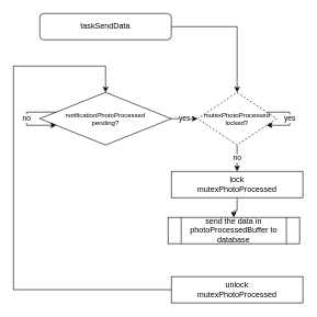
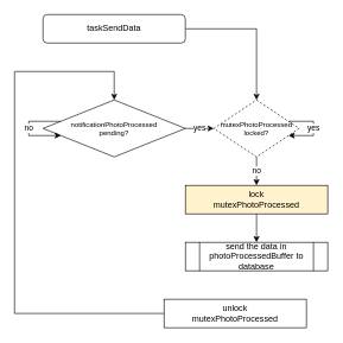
  <mxCell id="0" />
  <mxCell id="1" parent="0" />
  <mxCell id="2" value="" style="edgeStyle=orthogonalEdgeStyle;rounded=0;orthogonalLoop=1;jettySize=auto;html=1;fontSize=10;" parent="1" source="3" target="7" edge="1"><mxGeometry relative="1" as="geometry"><mxPoint x="160" y="100" as="targetPoint" /></mxGeometry></mxCell>
  <mxCell id="3" value="taskSendData" style="rounded=1;whiteSpace=wrap;html=1;" parent="1" vertex="1"><mxGeometry x="60" width="200" height="40" as="geometry" y="20" /></mxCell>
  <mxCell id="4" value="yes" style="edgeStyle=orthogonalEdgeStyle;rounded=0;orthogonalLoop=1;jettySize=auto;html=1;" parent="1" source="5" target="7" edge="1"><mxGeometry relative="1" as="geometry" /></mxCell>
  <mxCell id="5" value="notificationPhotoProcessed&lt;br&gt;pending?" style="rhombus;whiteSpace=wrap;html=1;fontSize=10;" parent="1" vertex="1"><mxGeometry x="60" y="140" width="200" height="80" as="geometry" /></mxCell>
  <mxCell id="6" value="no" style="edgeStyle=orthogonalEdgeStyle;rounded=0;orthogonalLoop=1;jettySize=auto;html=1;" parent="1" source="7" target="10" edge="1"><mxGeometry relative="1" as="geometry" /></mxCell>
  <mxCell id="7" value="mutexPhotoProcessed&lt;br style=&quot;font-size: 10px&quot;&gt;locked?" style="rhombus;whiteSpace=wrap;html=1;fontSize=10;dashed=1;" parent="1" vertex="1"><mxGeometry x="300" y="140" width="120" height="80" as="geometry" /></mxCell>
  <mxCell id="8" value="yes" style="edgeStyle=orthogonalEdgeStyle;rounded=0;orthogonalLoop=1;jettySize=auto;html=1;" parent="1" source="7" target="7" edge="1"><mxGeometry relative="1" as="geometry" /></mxCell>
  <mxCell id="9" style="edgeStyle=orthogonalEdgeStyle;rounded=0;orthogonalLoop=1;jettySize=auto;html=1;" parent="1" source="10" target="11" edge="1"><mxGeometry relative="1" as="geometry" /></mxCell>
- <mxCell id="10" value="lock&lt;br&gt;mutexPhotoProcessed" style="rounded=0;whiteSpace=wrap;html=1;" parent="1" vertex="1"><mxGeometry x="260" y="260" width="200" height="40" as="geometry" /></mxCell>
- <mxCell id="11" value="send the data in photoProcessedBuffer to database" style="shape=process;whiteSpace=wrap;html=1;backgroundOutline=1;" parent="1" vertex="1"><mxGeometry x="255" y="330" width="200" height="40" as="geometry" /></mxCell>
+ <mxCell id="10" value="lock&lt;br&gt;mutexPhotoProcessed" style="rounded=0;whiteSpace=wrap;html=1;fillColor=#fff2cc;" parent="1" vertex="1"><mxGeometry x="260" y="260" width="200" height="40" as="geometry" /></mxCell>
+ <mxCell id="11" value="send the data in photoProcessedBuffer to database" style="shape=process;whiteSpace=wrap;html=1;backgroundOutline=1;" parent="1" vertex="1"><mxGeometry x="260" y="340" width="200" height="40" as="geometry" /></mxCell>
  <mxCell id="12" style="edgeStyle=orthogonalEdgeStyle;rounded=0;orthogonalLoop=1;jettySize=auto;html=1;entryX=0.5;entryY=0;entryDx=0;entryDy=0;" parent="1" source="13" target="5" edge="1"><mxGeometry relative="1" as="geometry"><mxPoint x="160" y="540" as="targetPoint" /><Array as="points"><mxPoint x="20" y="440" /><mxPoint x="20" y="100" /><mxPoint x="160" y="100" /></Array></mxGeometry></mxCell>
- <mxCell id="13" value="unlock&lt;br&gt;mutexPhotoProcessed" style="rounded=0;whiteSpace=wrap;html=1;" parent="1" vertex="1"><mxGeometry x="260" y="420" width="200" height="40" as="geometry" /></mxCell>
+ <mxCell id="13" value="unlock&lt;br&gt;mutexPhotoProcessed" style="rounded=0;whiteSpace=wrap;html=1;" parent="1" vertex="1"><mxGeometry x="230" y="420" width="200" height="40" as="geometry" /></mxCell>
  <mxCell id="14" value="no" style="edgeStyle=orthogonalEdgeStyle;rounded=0;orthogonalLoop=1;jettySize=auto;html=1;" parent="1" source="5" target="5" edge="1"><mxGeometry relative="1" as="geometry"><Array as="points"><mxPoint x="40" y="180" /></Array></mxGeometry></mxCell>
